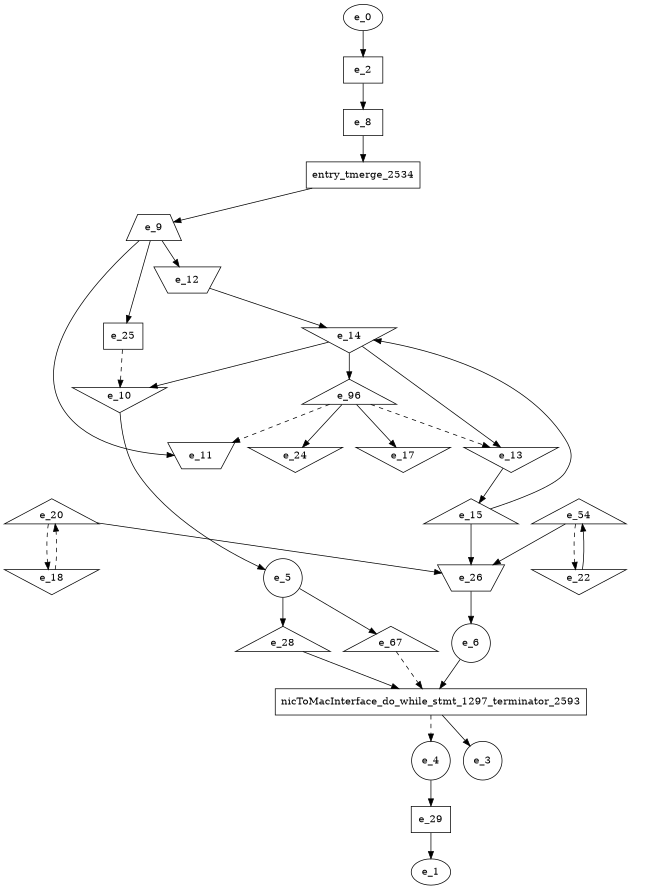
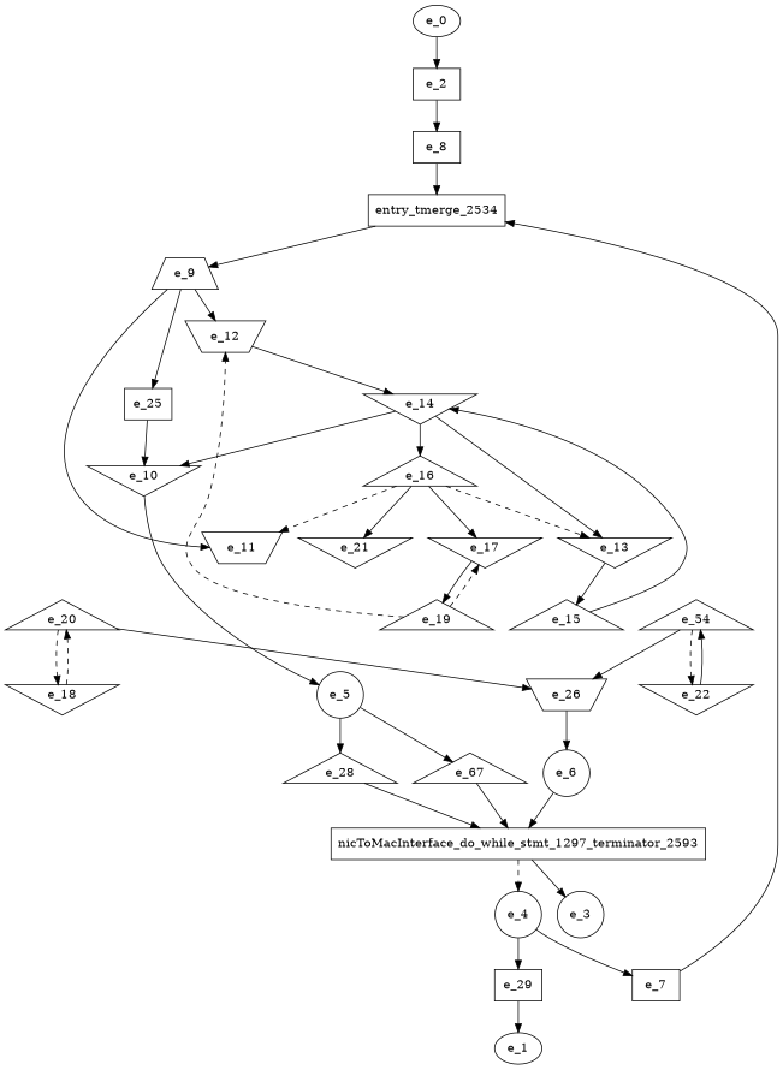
  digraph {
    node [shape=triangle]
    e_2 [shape=dot]
    e_8 [shape=dot]
    e_0 [shape=""]
    n4 [label=entry_tmerge_2534 shape=rectangle]
    e_3 [shape=circle]
    e_29 [shape=dot]
    e_1 [shape=""]
    e_4 [shape=circle]
+   e_7 [shape=dot]
    e_5 [shape=circle]
    n11 [label=e_67]
    e_28
    nicToMacInterface_do_while_stmt_1297_terminator_2593 [shape=rectangle]
    e_6 [shape=circle]
    e_9 [shape=trapezium]
    e_11 [shape=invtrapezium]
    e_12 [shape=invtrapezium]
    e_25 [shape=dot]
    e_14 [shape=invtriangle]
    e_10 [shape=invtriangle]
    e_13 [shape=invtriangle]
    e_15
-   e_16 [label=e_96]
+   e_16
    e_26 [shape=invtrapezium]
    e_17 [shape=invtriangle]
-   e_21 [shape=invtriangle label=e_24]
+   e_21 [shape=invtriangle]
+   e_19
    e_18 [shape=invtriangle]
    e_20
    e_22 [shape=invtriangle]
    n31 [label=e_54]
    e_2 -> e_8
    e_8 -> n4
    e_0 -> e_2
    n4 -> e_9
    e_29 -> e_1
    e_4 -> e_29
+   e_4 -> e_7
+   e_7 -> n4
    e_5 -> n11
    e_5 -> e_28
-   n11 -> nicToMacInterface_do_while_stmt_1297_terminator_2593 [style=dashed]
+   n11 -> nicToMacInterface_do_while_stmt_1297_terminator_2593
    e_28 -> nicToMacInterface_do_while_stmt_1297_terminator_2593
    nicToMacInterface_do_while_stmt_1297_terminator_2593 -> e_3
    nicToMacInterface_do_while_stmt_1297_terminator_2593 -> e_4 [style=dashed]
    e_6 -> nicToMacInterface_do_while_stmt_1297_terminator_2593
    e_9 -> e_11
    e_9 -> e_12
    e_9 -> e_25
    e_12 -> e_14
-   e_25 -> e_10 [style=dashed]
+   e_25 -> e_10
    e_14 -> e_10
    e_14 -> e_13
    e_14 -> e_16
    e_10 -> e_5
    e_13 -> e_15
    e_15 -> e_14
-   e_15 -> e_26
    e_16 -> e_11 [style=dashed]
    e_16 -> e_13 [style=dashed]
    e_16 -> e_17
    e_16 -> e_21
    e_26 -> e_6
+   e_17 -> e_19
+   e_19 -> e_12 [style=dashed]
+   e_19 -> e_17 [style=dashed]
    e_18 -> e_20 [style=dashed]
    e_20 -> e_26
    e_20 -> e_18 [style=dashed]
    e_22 -> n31
    n31 -> e_26
    n31 -> e_22 [style=dashed]
  }
